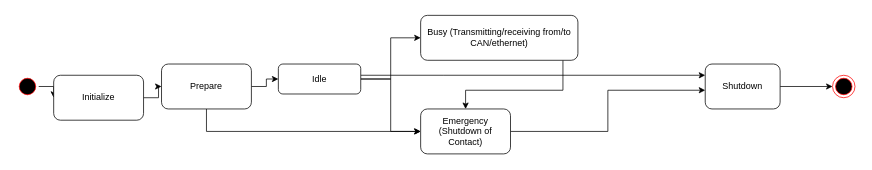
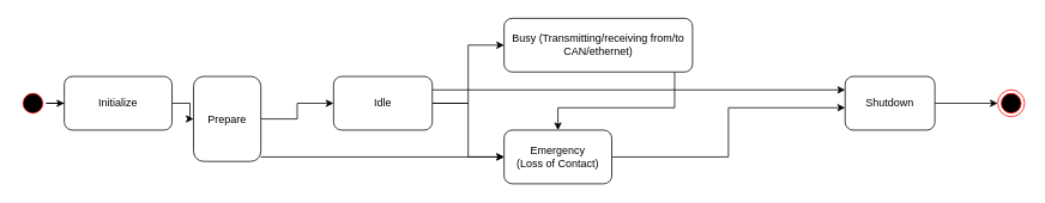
  <mxCell id="0" />
  <mxCell id="1" parent="0" />
  <mxCell id="2" style="edgeStyle=orthogonalEdgeStyle;rounded=0;orthogonalLoop=1;jettySize=auto;html=1;entryX=0;entryY=0.5;entryDx=0;entryDy=0;" edge="1" parent="1" source="14" target="7"><mxGeometry relative="1" as="geometry" /></mxCell>
  <mxCell id="3" style="edgeStyle=orthogonalEdgeStyle;rounded=0;orthogonalLoop=1;jettySize=auto;html=1;" edge="1" parent="1" source="4" target="14"><mxGeometry relative="1" as="geometry" /></mxCell>
  <mxCell id="4" value="" style="ellipse;html=1;shape=startState;fillColor=#000000;strokeColor=#ff0000;" vertex="1" parent="1"><mxGeometry x="20" y="100" width="30" height="30" as="geometry" /></mxCell>
  <mxCell id="5" value="" style="edgeStyle=orthogonalEdgeStyle;rounded=0;orthogonalLoop=1;jettySize=auto;html=1;" edge="1" parent="1" source="7" target="11"><mxGeometry relative="1" as="geometry" /></mxCell>
  <mxCell id="6" style="edgeStyle=orthogonalEdgeStyle;rounded=0;orthogonalLoop=1;jettySize=auto;html=1;entryX=0;entryY=0.5;entryDx=0;entryDy=0;" edge="1" parent="1" source="7" target="16"><mxGeometry relative="1" as="geometry"><Array as="points"><mxPoint x="274" y="175" /></Array></mxGeometry></mxCell>
- <mxCell id="7" value="Prepare" style="rounded=1;whiteSpace=wrap;html=1;" vertex="1" parent="1"><mxGeometry x="214" y="85" width="120" height="60" as="geometry" /></mxCell>
+ <mxCell id="7" value="Prepare" style="rounded=1;whiteSpace=wrap;html=1;" vertex="1" parent="1"><mxGeometry x="214" y="85" width="75" height="95" as="geometry" /></mxCell>
  <mxCell id="8" value="" style="edgeStyle=orthogonalEdgeStyle;rounded=0;orthogonalLoop=1;jettySize=auto;html=1;entryX=0;entryY=0.25;entryDx=0;entryDy=0;" edge="1" parent="1" source="11" target="13"><mxGeometry relative="1" as="geometry"><mxPoint x="950" y="100" as="targetPoint" /><Array as="points"><mxPoint x="590" y="100" /><mxPoint x="590" y="100" /></Array></mxGeometry></mxCell>
  <mxCell id="9" style="edgeStyle=orthogonalEdgeStyle;rounded=0;orthogonalLoop=1;jettySize=auto;html=1;entryX=0;entryY=0.5;entryDx=0;entryDy=0;" edge="1" parent="1" source="11" target="16"><mxGeometry relative="1" as="geometry" /></mxCell>
  <mxCell id="10" style="edgeStyle=orthogonalEdgeStyle;rounded=0;orthogonalLoop=1;jettySize=auto;html=1;entryX=0;entryY=0.5;entryDx=0;entryDy=0;" edge="1" parent="1" source="11" target="18"><mxGeometry relative="1" as="geometry" /></mxCell>
- <mxCell id="11" value="Idle" style="rounded=1;whiteSpace=wrap;html=1;" vertex="1" parent="1"><mxGeometry x="370" y="85" width="110" height="40" as="geometry" /></mxCell>
+ <mxCell id="11" value="Idle" style="rounded=1;whiteSpace=wrap;html=1;" vertex="1" parent="1"><mxGeometry x="370" y="85" width="110" height="60" as="geometry" /></mxCell>
  <mxCell id="12" style="edgeStyle=orthogonalEdgeStyle;rounded=0;orthogonalLoop=1;jettySize=auto;html=1;entryX=0;entryY=0.5;entryDx=0;entryDy=0;" edge="1" parent="1" source="13" target="19"><mxGeometry relative="1" as="geometry"><mxPoint x="1090" y="115" as="targetPoint" /></mxGeometry></mxCell>
  <mxCell id="13" value="Shutdown" style="rounded=1;whiteSpace=wrap;html=1;" vertex="1" parent="1"><mxGeometry x="940" y="85" width="100" height="60" as="geometry" /></mxCell>
- <mxCell id="14" value="Initialize" style="rounded=1;whiteSpace=wrap;html=1;" vertex="1" parent="1"><mxGeometry x="70" y="100" width="120" height="60" as="geometry" /></mxCell>
+ <mxCell id="14" value="Initialize" style="rounded=1;whiteSpace=wrap;html=1;" vertex="1" parent="1"><mxGeometry x="70" y="85" width="120" height="60" as="geometry" /></mxCell>
  <mxCell id="15" style="edgeStyle=orthogonalEdgeStyle;rounded=0;orthogonalLoop=1;jettySize=auto;html=1;" edge="1" parent="1" source="16" target="13"><mxGeometry relative="1" as="geometry"><Array as="points"><mxPoint x="810" y="175" /><mxPoint x="810" y="120" /></Array></mxGeometry></mxCell>
- <mxCell id="16" value="Emergency &lt;br&gt;(Shutdown of Contact)" style="rounded=1;whiteSpace=wrap;html=1;" vertex="1" parent="1"><mxGeometry x="560" y="145" width="120" height="60" as="geometry" /></mxCell>
+ <mxCell id="16" value="Emergency &lt;br&gt;(Loss of Contact)" style="rounded=1;whiteSpace=wrap;html=1;" vertex="1" parent="1"><mxGeometry x="560" y="145" width="120" height="60" as="geometry" /></mxCell>
  <mxCell id="17" style="edgeStyle=orthogonalEdgeStyle;rounded=0;orthogonalLoop=1;jettySize=auto;html=1;entryX=0.5;entryY=0;entryDx=0;entryDy=0;" edge="1" parent="1" source="18" target="16"><mxGeometry relative="1" as="geometry"><Array as="points"><mxPoint x="750" y="60" /><mxPoint x="750" y="120" /><mxPoint x="620" y="120" /></Array></mxGeometry></mxCell>
  <mxCell id="18" value="Busy (Transmitting/receiving from/to CAN/ethernet)" style="rounded=1;whiteSpace=wrap;html=1;" vertex="1" parent="1"><mxGeometry x="560" y="20" width="210" height="60" as="geometry" /></mxCell>
  <mxCell id="19" value="" style="ellipse;html=1;shape=endState;fillColor=#000000;strokeColor=#ff0000;" vertex="1" parent="1"><mxGeometry x="1110" y="100" width="30" height="30" as="geometry" /></mxCell>
